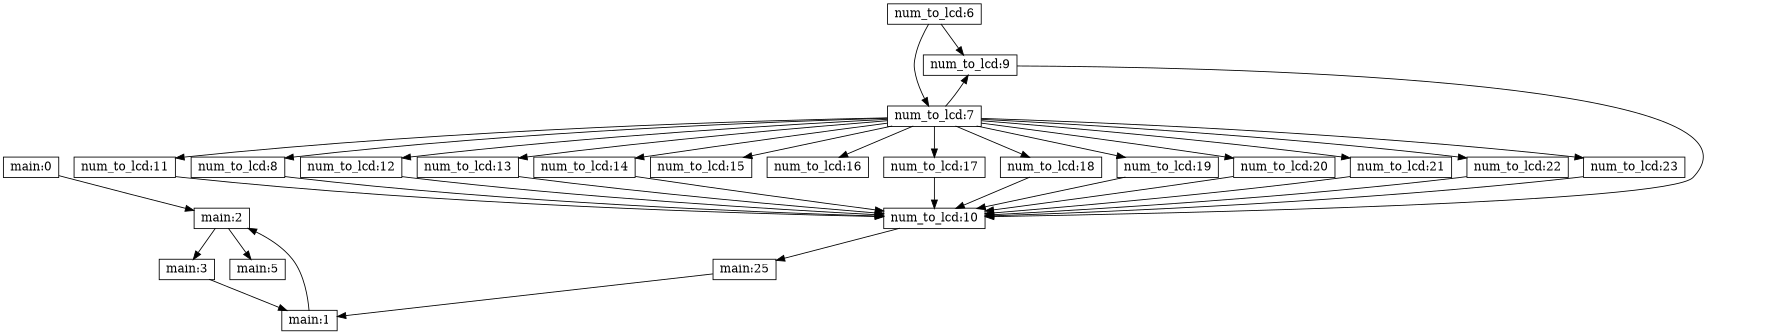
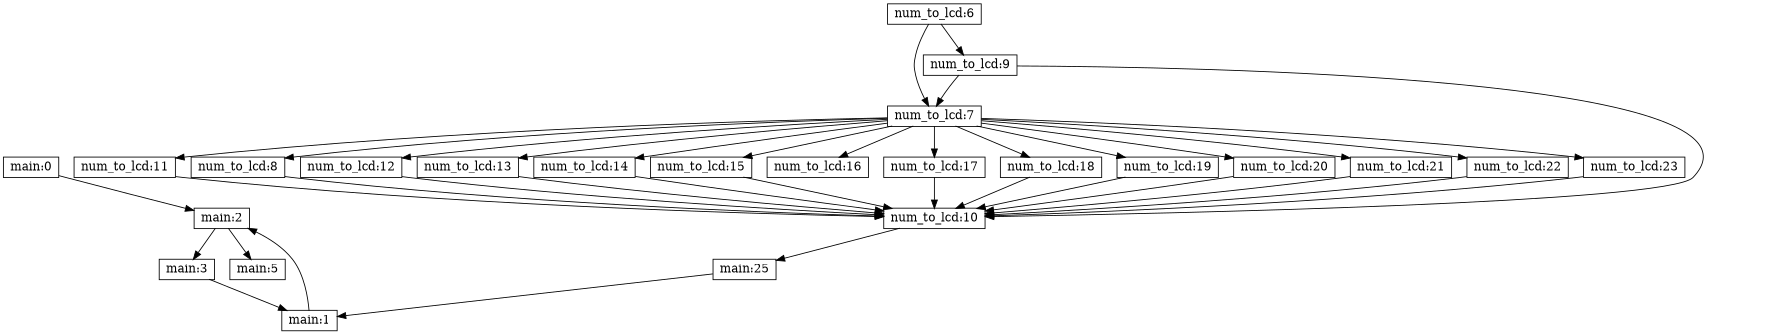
  digraph {
    node [shape=record]
    "main:0" [height=.1 width=.1]
    "main:2" [height=.1 width=.1]
    "main:3" [height=.1 width=.1]
    "main:5" [height=.1 width=.1]
    "main:1" [height=.1 width=.1]
    "num_to_lcd:6" [height=.1 width=.1]
    "num_to_lcd:9" [height=.1 width=.1]
    "num_to_lcd:7" [height=.1 width=.1]
    "num_to_lcd:10" [height=.1 width=.1]
    "num_to_lcd:11" [height=.1 width=.1]
    "num_to_lcd:8" [height=.1 width=.1]
    "num_to_lcd:12" [height=.1 width=.1]
    "num_to_lcd:13" [height=.1 width=.1]
    "num_to_lcd:14" [height=.1 width=.1]
    "num_to_lcd:15" [height=.1 width=.1]
    "num_to_lcd:16" [height=.1 width=.1]
    "num_to_lcd:17" [height=.1 width=.1]
    "num_to_lcd:18" [height=.1 width=.1]
    "num_to_lcd:19" [height=.1 width=.1]
    "num_to_lcd:20" [height=.1 width=.1]
    "num_to_lcd:21" [height=.1 width=.1]
    "num_to_lcd:22" [height=.1 width=.1]
    "num_to_lcd:23" [height=.1 width=.1]
    n24 [height=.1 label="main:25" width=.1]
    "main:0" -> "main:2"
    "main:2" -> "main:3"
    "main:2" -> "main:5"
    "main:3" -> "main:1"
    "main:1" -> "main:2"
    "num_to_lcd:6" -> "num_to_lcd:9"
    "num_to_lcd:6" -> "num_to_lcd:7"
    "num_to_lcd:9" -> "num_to_lcd:10"
-   "num_to_lcd:7" -> "num_to_lcd:9"
+   "num_to_lcd:9" -> "num_to_lcd:7"
    "num_to_lcd:7" -> "num_to_lcd:11"
    "num_to_lcd:7" -> "num_to_lcd:8"
    "num_to_lcd:7" -> "num_to_lcd:12"
    "num_to_lcd:7" -> "num_to_lcd:13"
    "num_to_lcd:7" -> "num_to_lcd:14"
    "num_to_lcd:7" -> "num_to_lcd:15"
    "num_to_lcd:7" -> "num_to_lcd:16"
    "num_to_lcd:7" -> "num_to_lcd:17"
    "num_to_lcd:7" -> "num_to_lcd:18"
    "num_to_lcd:7" -> "num_to_lcd:19"
    "num_to_lcd:7" -> "num_to_lcd:20"
    "num_to_lcd:7" -> "num_to_lcd:21"
    "num_to_lcd:7" -> "num_to_lcd:22"
    "num_to_lcd:7" -> "num_to_lcd:23"
    "num_to_lcd:10" -> n24
    "num_to_lcd:11" -> "num_to_lcd:10"
    "num_to_lcd:8" -> "num_to_lcd:10"
    "num_to_lcd:12" -> "num_to_lcd:10"
    "num_to_lcd:13" -> "num_to_lcd:10"
    "num_to_lcd:14" -> "num_to_lcd:10"
+   "num_to_lcd:15" -> "num_to_lcd:10"
    "num_to_lcd:17" -> "num_to_lcd:10"
    "num_to_lcd:18" -> "num_to_lcd:10"
    "num_to_lcd:19" -> "num_to_lcd:10"
    "num_to_lcd:20" -> "num_to_lcd:10"
    "num_to_lcd:21" -> "num_to_lcd:10"
    "num_to_lcd:22" -> "num_to_lcd:10"
    "num_to_lcd:23" -> "num_to_lcd:10"
    n24 -> "main:1"
  }
